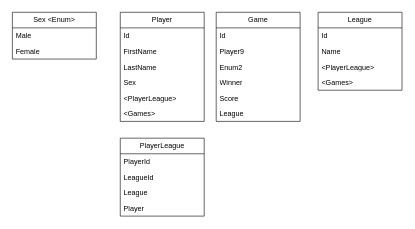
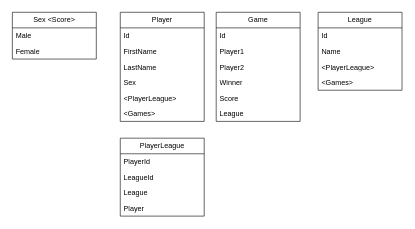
  <mxCell id="0" />
  <mxCell id="1" parent="0" />
  <mxCell id="2" value="Player" style="swimlane;fontStyle=0;childLayout=stackLayout;horizontal=1;startSize=26;fillColor=none;horizontalStack=0;resizeParent=1;resizeParentMax=0;resizeLast=0;collapsible=1;marginBottom=0;whiteSpace=wrap;html=1;" vertex="1" parent="1"><mxGeometry x="200" y="20" width="140" height="182" as="geometry" /></mxCell>
  <mxCell id="3" value="Id" style="text;strokeColor=none;fillColor=none;align=left;verticalAlign=top;spacingLeft=4;spacingRight=4;overflow=hidden;rotatable=0;points=[[0,0.5],[1,0.5]];portConstraint=eastwest;whiteSpace=wrap;html=1;" vertex="1" parent="2"><mxGeometry y="26" width="140" height="26" as="geometry" /></mxCell>
  <mxCell id="4" value="FirstName" style="text;strokeColor=none;fillColor=none;align=left;verticalAlign=top;spacingLeft=4;spacingRight=4;overflow=hidden;rotatable=0;points=[[0,0.5],[1,0.5]];portConstraint=eastwest;whiteSpace=wrap;html=1;" vertex="1" parent="2"><mxGeometry y="52" width="140" height="26" as="geometry" /></mxCell>
  <mxCell id="5" value="LastName" style="text;strokeColor=none;fillColor=none;align=left;verticalAlign=top;spacingLeft=4;spacingRight=4;overflow=hidden;rotatable=0;points=[[0,0.5],[1,0.5]];portConstraint=eastwest;whiteSpace=wrap;html=1;" vertex="1" parent="2"><mxGeometry y="78" width="140" height="26" as="geometry" /></mxCell>
  <mxCell id="6" value="Sex" style="text;strokeColor=none;fillColor=none;align=left;verticalAlign=top;spacingLeft=4;spacingRight=4;overflow=hidden;rotatable=0;points=[[0,0.5],[1,0.5]];portConstraint=eastwest;whiteSpace=wrap;html=1;" vertex="1" parent="2"><mxGeometry y="104" width="140" height="26" as="geometry" /></mxCell>
  <mxCell id="7" value="&amp;lt;PlayerLeague&amp;gt;" style="text;strokeColor=none;fillColor=none;align=left;verticalAlign=top;spacingLeft=4;spacingRight=4;overflow=hidden;rotatable=0;points=[[0,0.5],[1,0.5]];portConstraint=eastwest;whiteSpace=wrap;html=1;" vertex="1" parent="2"><mxGeometry y="130" width="140" height="26" as="geometry" /></mxCell>
  <mxCell id="8" value="&amp;lt;Games&amp;gt;" style="text;strokeColor=none;fillColor=none;align=left;verticalAlign=top;spacingLeft=4;spacingRight=4;overflow=hidden;rotatable=0;points=[[0,0.5],[1,0.5]];portConstraint=eastwest;whiteSpace=wrap;html=1;" vertex="1" parent="2"><mxGeometry y="156" width="140" height="26" as="geometry" /></mxCell>
- <mxCell id="9" value="Sex &amp;lt;Enum&amp;gt;" style="swimlane;fontStyle=0;childLayout=stackLayout;horizontal=1;startSize=26;fillColor=none;horizontalStack=0;resizeParent=1;resizeParentMax=0;resizeLast=0;collapsible=1;marginBottom=0;whiteSpace=wrap;html=1;" vertex="1" parent="1"><mxGeometry x="20" y="20" width="140" height="78" as="geometry" /></mxCell>
+ <mxCell id="9" value="Sex &amp;lt;Score&amp;gt;" style="swimlane;fontStyle=0;childLayout=stackLayout;horizontal=1;startSize=26;fillColor=none;horizontalStack=0;resizeParent=1;resizeParentMax=0;resizeLast=0;collapsible=1;marginBottom=0;whiteSpace=wrap;html=1;" vertex="1" parent="1"><mxGeometry x="20" y="20" width="140" height="78" as="geometry" /></mxCell>
  <mxCell id="10" value="Male" style="text;strokeColor=none;fillColor=none;align=left;verticalAlign=top;spacingLeft=4;spacingRight=4;overflow=hidden;rotatable=0;points=[[0,0.5],[1,0.5]];portConstraint=eastwest;whiteSpace=wrap;html=1;" vertex="1" parent="9"><mxGeometry y="26" width="140" height="26" as="geometry" /></mxCell>
  <mxCell id="11" value="Female" style="text;strokeColor=none;fillColor=none;align=left;verticalAlign=top;spacingLeft=4;spacingRight=4;overflow=hidden;rotatable=0;points=[[0,0.5],[1,0.5]];portConstraint=eastwest;whiteSpace=wrap;html=1;" vertex="1" parent="9"><mxGeometry y="52" width="140" height="26" as="geometry" /></mxCell>
  <mxCell id="12" value="Game" style="swimlane;fontStyle=0;childLayout=stackLayout;horizontal=1;startSize=26;fillColor=none;horizontalStack=0;resizeParent=1;resizeParentMax=0;resizeLast=0;collapsible=1;marginBottom=0;whiteSpace=wrap;html=1;" vertex="1" parent="1"><mxGeometry x="360" y="20" width="140" height="182" as="geometry" /></mxCell>
  <mxCell id="13" value="Id" style="text;strokeColor=none;fillColor=none;align=left;verticalAlign=top;spacingLeft=4;spacingRight=4;overflow=hidden;rotatable=0;points=[[0,0.5],[1,0.5]];portConstraint=eastwest;whiteSpace=wrap;html=1;" vertex="1" parent="12"><mxGeometry y="26" width="140" height="26" as="geometry" /></mxCell>
- <mxCell id="14" value="Player9" style="text;strokeColor=none;fillColor=none;align=left;verticalAlign=top;spacingLeft=4;spacingRight=4;overflow=hidden;rotatable=0;points=[[0,0.5],[1,0.5]];portConstraint=eastwest;whiteSpace=wrap;html=1;" vertex="1" parent="12"><mxGeometry y="52" width="140" height="26" as="geometry" /></mxCell>
- <mxCell id="15" value="Enum2" style="text;strokeColor=none;fillColor=none;align=left;verticalAlign=top;spacingLeft=4;spacingRight=4;overflow=hidden;rotatable=0;points=[[0,0.5],[1,0.5]];portConstraint=eastwest;whiteSpace=wrap;html=1;" vertex="1" parent="12"><mxGeometry y="78" width="140" height="26" as="geometry" /></mxCell>
+ <mxCell id="14" value="Player1" style="text;strokeColor=none;fillColor=none;align=left;verticalAlign=top;spacingLeft=4;spacingRight=4;overflow=hidden;rotatable=0;points=[[0,0.5],[1,0.5]];portConstraint=eastwest;whiteSpace=wrap;html=1;" vertex="1" parent="12"><mxGeometry y="52" width="140" height="26" as="geometry" /></mxCell>
+ <mxCell id="15" value="Player2" style="text;strokeColor=none;fillColor=none;align=left;verticalAlign=top;spacingLeft=4;spacingRight=4;overflow=hidden;rotatable=0;points=[[0,0.5],[1,0.5]];portConstraint=eastwest;whiteSpace=wrap;html=1;" vertex="1" parent="12"><mxGeometry y="78" width="140" height="26" as="geometry" /></mxCell>
  <mxCell id="16" value="Winner" style="text;strokeColor=none;fillColor=none;align=left;verticalAlign=top;spacingLeft=4;spacingRight=4;overflow=hidden;rotatable=0;points=[[0,0.5],[1,0.5]];portConstraint=eastwest;whiteSpace=wrap;html=1;" vertex="1" parent="12"><mxGeometry y="104" width="140" height="26" as="geometry" /></mxCell>
  <mxCell id="17" value="Score" style="text;strokeColor=none;fillColor=none;align=left;verticalAlign=top;spacingLeft=4;spacingRight=4;overflow=hidden;rotatable=0;points=[[0,0.5],[1,0.5]];portConstraint=eastwest;whiteSpace=wrap;html=1;" vertex="1" parent="12"><mxGeometry y="130" width="140" height="26" as="geometry" /></mxCell>
  <mxCell id="18" value="League" style="text;strokeColor=none;fillColor=none;align=left;verticalAlign=top;spacingLeft=4;spacingRight=4;overflow=hidden;rotatable=0;points=[[0,0.5],[1,0.5]];portConstraint=eastwest;whiteSpace=wrap;html=1;" vertex="1" parent="12"><mxGeometry y="156" width="140" height="26" as="geometry" /></mxCell>
  <mxCell id="19" value="League" style="swimlane;fontStyle=0;childLayout=stackLayout;horizontal=1;startSize=26;fillColor=none;horizontalStack=0;resizeParent=1;resizeParentMax=0;resizeLast=0;collapsible=1;marginBottom=0;whiteSpace=wrap;html=1;" vertex="1" parent="1"><mxGeometry x="530" y="20" width="140" height="130" as="geometry"><mxRectangle x="560" y="70" width="80" height="30" as="alternateBounds" /></mxGeometry></mxCell>
  <mxCell id="20" value="Id" style="text;strokeColor=none;fillColor=none;align=left;verticalAlign=top;spacingLeft=4;spacingRight=4;overflow=hidden;rotatable=0;points=[[0,0.5],[1,0.5]];portConstraint=eastwest;whiteSpace=wrap;html=1;" vertex="1" parent="19"><mxGeometry y="26" width="140" height="26" as="geometry" /></mxCell>
  <mxCell id="21" value="Name" style="text;strokeColor=none;fillColor=none;align=left;verticalAlign=top;spacingLeft=4;spacingRight=4;overflow=hidden;rotatable=0;points=[[0,0.5],[1,0.5]];portConstraint=eastwest;whiteSpace=wrap;html=1;" vertex="1" parent="19"><mxGeometry y="52" width="140" height="26" as="geometry" /></mxCell>
  <mxCell id="22" value="&amp;lt;PlayerLeague&amp;gt;" style="text;strokeColor=none;fillColor=none;align=left;verticalAlign=top;spacingLeft=4;spacingRight=4;overflow=hidden;rotatable=0;points=[[0,0.5],[1,0.5]];portConstraint=eastwest;whiteSpace=wrap;html=1;" vertex="1" parent="19"><mxGeometry y="78" width="140" height="26" as="geometry" /></mxCell>
  <mxCell id="23" value="&amp;lt;Games&amp;gt;" style="text;strokeColor=none;fillColor=none;align=left;verticalAlign=top;spacingLeft=4;spacingRight=4;overflow=hidden;rotatable=0;points=[[0,0.5],[1,0.5]];portConstraint=eastwest;whiteSpace=wrap;html=1;" vertex="1" parent="19"><mxGeometry y="104" width="140" height="26" as="geometry" /></mxCell>
  <mxCell id="24" value="PlayerLeague" style="swimlane;fontStyle=0;childLayout=stackLayout;horizontal=1;startSize=26;fillColor=none;horizontalStack=0;resizeParent=1;resizeParentMax=0;resizeLast=0;collapsible=1;marginBottom=0;whiteSpace=wrap;html=1;" vertex="1" parent="1"><mxGeometry x="200" y="230" width="140" height="130" as="geometry" /></mxCell>
  <mxCell id="25" value="PlayerId" style="text;strokeColor=none;fillColor=none;align=left;verticalAlign=top;spacingLeft=4;spacingRight=4;overflow=hidden;rotatable=0;points=[[0,0.5],[1,0.5]];portConstraint=eastwest;whiteSpace=wrap;html=1;" vertex="1" parent="24"><mxGeometry y="26" width="140" height="26" as="geometry" /></mxCell>
  <mxCell id="26" value="LeagueId" style="text;strokeColor=none;fillColor=none;align=left;verticalAlign=top;spacingLeft=4;spacingRight=4;overflow=hidden;rotatable=0;points=[[0,0.5],[1,0.5]];portConstraint=eastwest;whiteSpace=wrap;html=1;" vertex="1" parent="24"><mxGeometry y="52" width="140" height="26" as="geometry" /></mxCell>
  <mxCell id="27" value="League" style="text;strokeColor=none;fillColor=none;align=left;verticalAlign=top;spacingLeft=4;spacingRight=4;overflow=hidden;rotatable=0;points=[[0,0.5],[1,0.5]];portConstraint=eastwest;whiteSpace=wrap;html=1;" vertex="1" parent="24"><mxGeometry y="78" width="140" height="26" as="geometry" /></mxCell>
  <mxCell id="28" value="Player" style="text;strokeColor=none;fillColor=none;align=left;verticalAlign=top;spacingLeft=4;spacingRight=4;overflow=hidden;rotatable=0;points=[[0,0.5],[1,0.5]];portConstraint=eastwest;whiteSpace=wrap;html=1;" vertex="1" parent="24"><mxGeometry y="104" width="140" height="26" as="geometry" /></mxCell>
